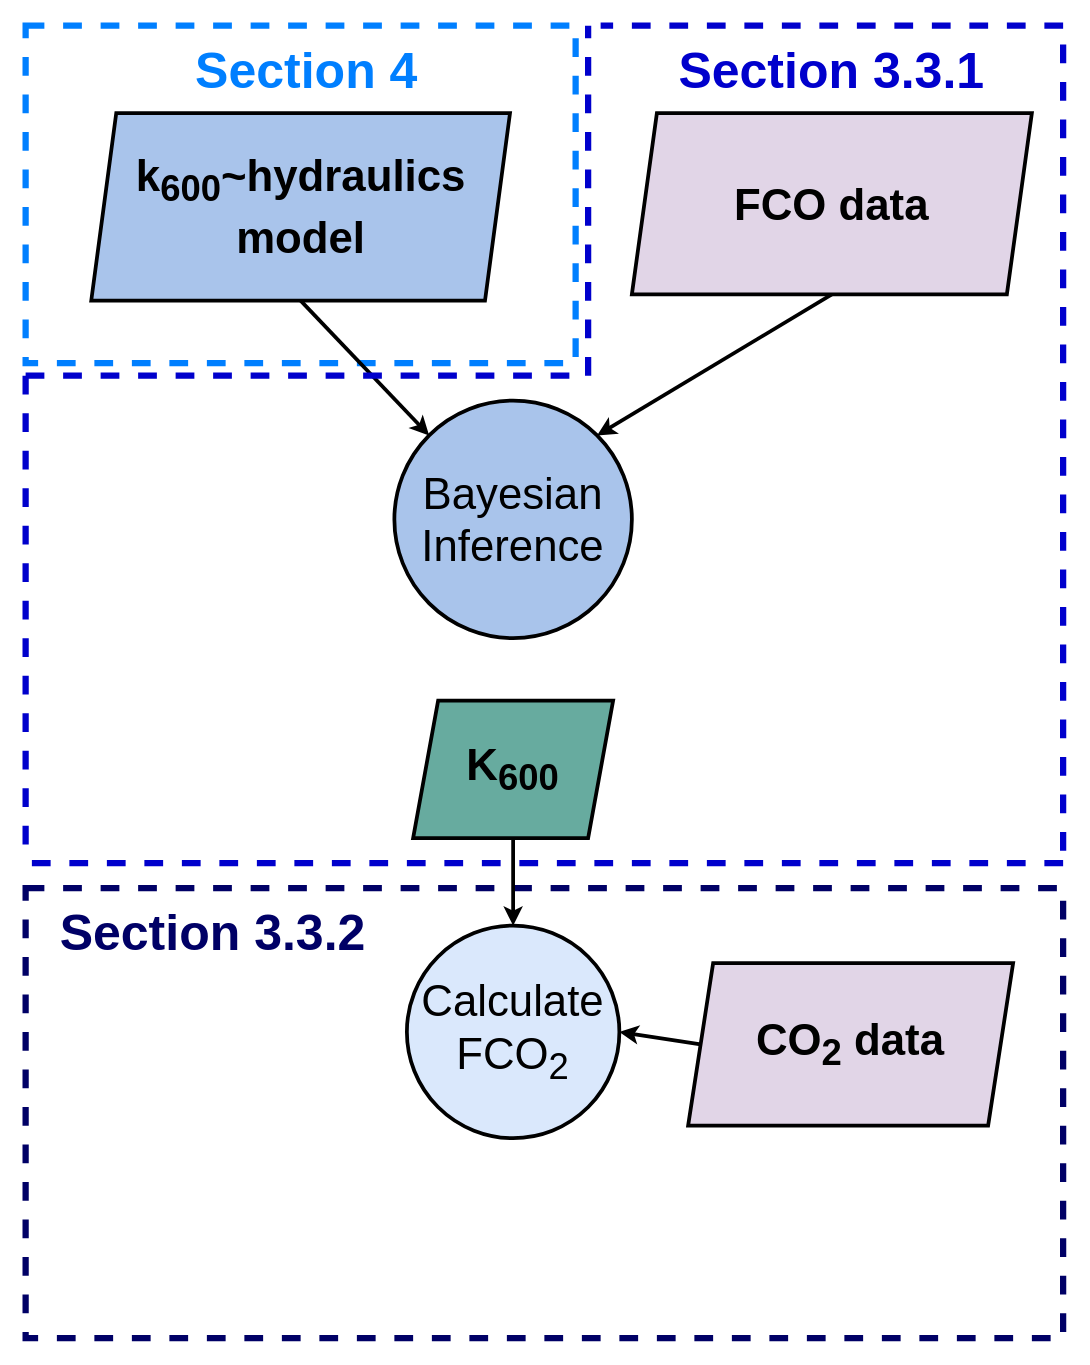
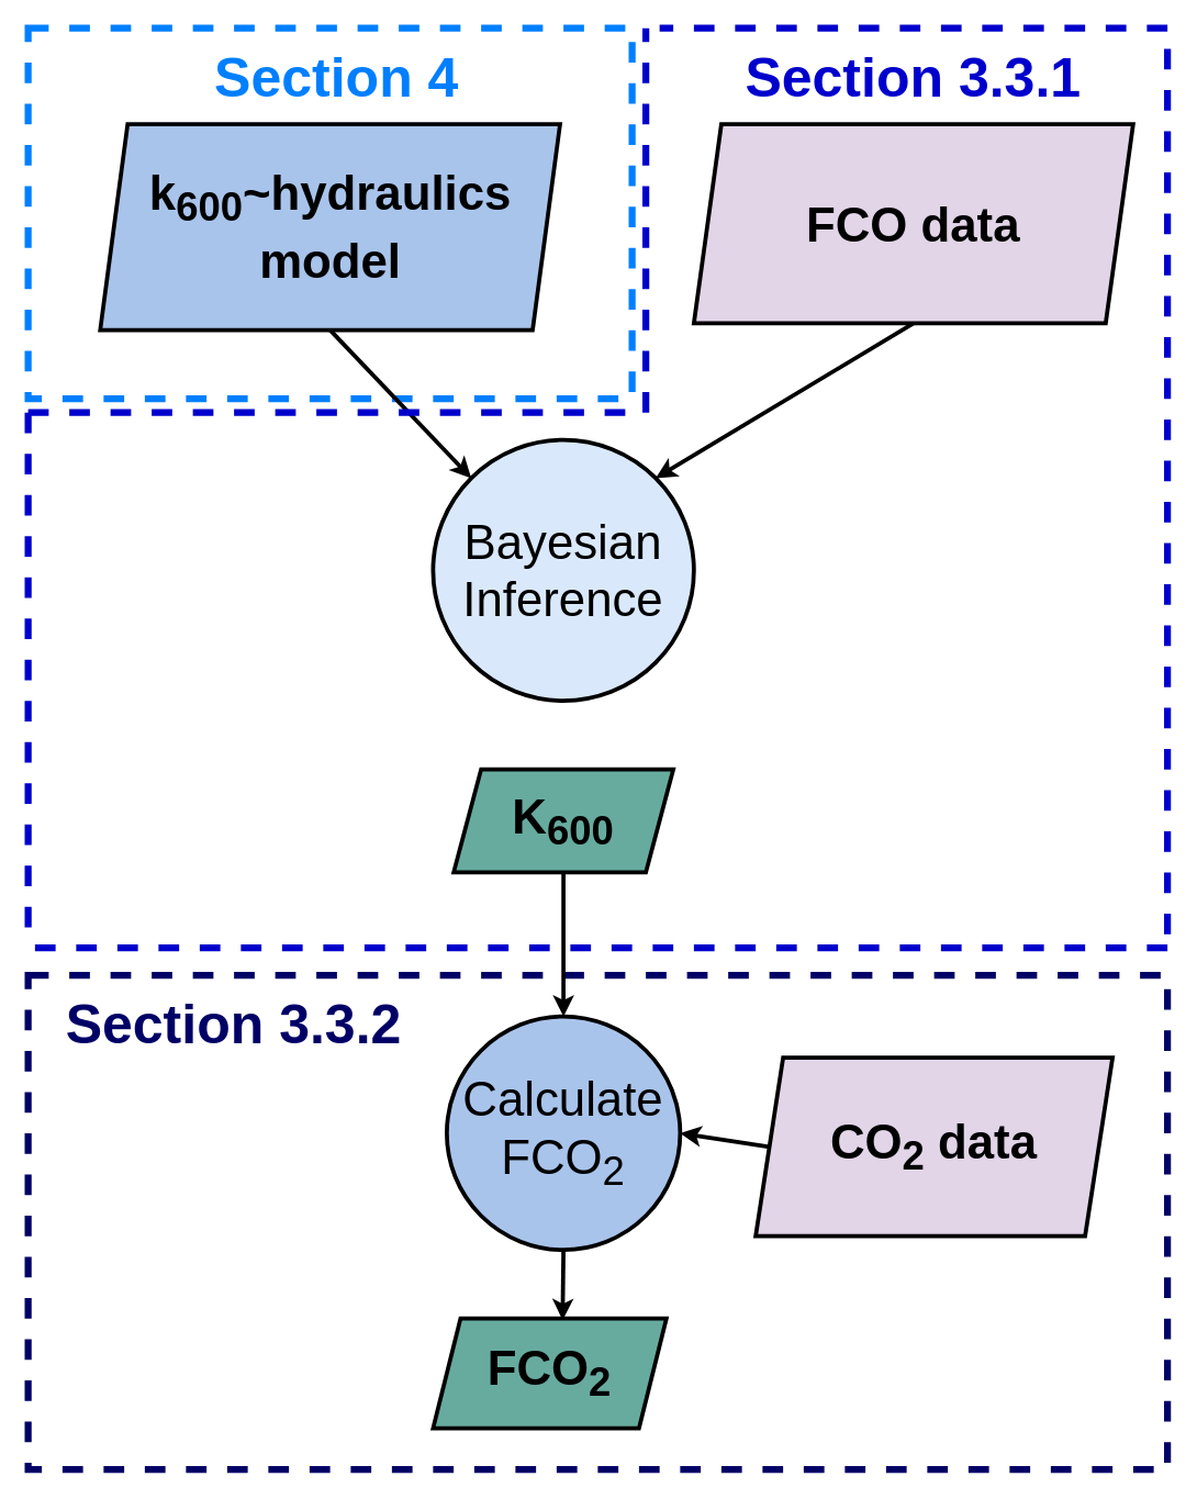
  <mxCell id="0" />
  <mxCell id="1" parent="0" />
  <mxCell id="2" value="" style="rounded=0;whiteSpace=wrap;html=1;fontSize=35;fillColor=none;dashed=1;strokeWidth=5;strokeColor=#000066;" vertex="1" parent="1"><mxGeometry x="20" y="710" width="830" height="360" as="geometry" /></mxCell>
  <mxCell id="3" value="" style="rounded=0;whiteSpace=wrap;html=1;fontSize=35;fillColor=none;dashed=1;strokeWidth=5;strokeColor=#007FFF;" parent="1" vertex="1"><mxGeometry x="20" y="20" width="440" height="270" as="geometry" /></mxCell>
  <mxCell id="4" style="edgeStyle=none;rounded=0;orthogonalLoop=1;jettySize=auto;html=1;exitX=0.5;exitY=1;exitDx=0;exitDy=0;strokeWidth=3;entryX=1;entryY=0;entryDx=0;entryDy=0;" parent="1" source="5" target="6" edge="1"><mxGeometry relative="1" as="geometry"><mxPoint x="710" y="440" as="targetPoint" /></mxGeometry></mxCell>
  <mxCell id="5" value="&lt;b&gt;&lt;font style=&quot;font-size: 35px&quot;&gt;FCO data&lt;/font&gt;&lt;/b&gt;" style="shape=parallelogram;perimeter=parallelogramPerimeter;whiteSpace=wrap;html=1;fixedSize=1;fillColor=#e1d5e7;strokeWidth=3;" parent="1" vertex="1"><mxGeometry x="505" y="90" width="320" height="145" as="geometry" /></mxCell>
- <mxCell id="6" value="&lt;font style=&quot;font-size: 35px&quot;&gt;Bayesian Inference&lt;/font&gt;" style="ellipse;whiteSpace=wrap;html=1;aspect=fixed;strokeWidth=3;fillColor=#a9c4eb;" parent="1" vertex="1"><mxGeometry x="315" y="320" width="190" height="190" as="geometry" /></mxCell>
+ <mxCell id="6" value="&lt;font style=&quot;font-size: 35px&quot;&gt;Bayesian Inference&lt;/font&gt;" style="ellipse;whiteSpace=wrap;html=1;aspect=fixed;strokeWidth=3;fillColor=#dae8fc;" parent="1" vertex="1"><mxGeometry x="315" y="320" width="190" height="190" as="geometry" /></mxCell>
  <mxCell id="7" style="edgeStyle=none;rounded=0;orthogonalLoop=1;jettySize=auto;html=1;exitX=0.5;exitY=1;exitDx=0;exitDy=0;entryX=0.5;entryY=0;entryDx=0;entryDy=0;strokeWidth=3;" parent="1" source="8" target="9" edge="1"><mxGeometry relative="1" as="geometry"><mxPoint x="615" y="835" as="targetPoint" /></mxGeometry></mxCell>
- <mxCell id="8" value="&lt;b&gt;&lt;font style=&quot;font-size: 35px&quot;&gt;K&lt;sub&gt;600&lt;/sub&gt;&lt;/font&gt;&lt;/b&gt;" style="shape=parallelogram;perimeter=parallelogramPerimeter;whiteSpace=wrap;html=1;fixedSize=1;strokeWidth=3;fillColor=#67AB9F;" parent="1" vertex="1"><mxGeometry x="330" y="560" width="160" height="110" as="geometry" /></mxCell>
- <mxCell id="9" value="&lt;font style=&quot;font-size: 35px&quot;&gt;Calculate FCO&lt;sub&gt;2&lt;/sub&gt;&lt;/font&gt;" style="ellipse;whiteSpace=wrap;html=1;aspect=fixed;strokeWidth=3;fillColor=#dae8fc;" parent="1" vertex="1"><mxGeometry x="325" y="740" width="170" height="170" as="geometry" /></mxCell>
+ <mxCell id="8" value="&lt;b&gt;&lt;font style=&quot;font-size: 35px&quot;&gt;K&lt;sub&gt;600&lt;/sub&gt;&lt;/font&gt;&lt;/b&gt;" style="shape=parallelogram;perimeter=parallelogramPerimeter;whiteSpace=wrap;html=1;fixedSize=1;strokeWidth=3;fillColor=#67AB9F;" parent="1" vertex="1"><mxGeometry x="330" y="560" width="160" height="75" as="geometry" /></mxCell>
+ <mxCell id="9" value="&lt;font style=&quot;font-size: 35px&quot;&gt;Calculate FCO&lt;sub&gt;2&lt;/sub&gt;&lt;/font&gt;" style="ellipse;whiteSpace=wrap;html=1;aspect=fixed;strokeWidth=3;fillColor=#a9c4eb;" parent="1" vertex="1"><mxGeometry x="325" y="740" width="170" height="170" as="geometry" /></mxCell>
+ <mxCell id="10" value="&lt;span style=&quot;font-size: 35px&quot;&gt;&lt;b&gt;FCO&lt;sub&gt;2&lt;/sub&gt;&lt;/b&gt;&lt;/span&gt;" style="shape=parallelogram;perimeter=parallelogramPerimeter;whiteSpace=wrap;html=1;fixedSize=1;strokeWidth=3;fillColor=#67AB9F;" parent="1" vertex="1"><mxGeometry x="315" y="960" width="170" height="80" as="geometry" /></mxCell>
  <mxCell id="11" value="&lt;b&gt;&lt;font style=&quot;font-size: 35px&quot;&gt;CO&lt;sub&gt;2&lt;/sub&gt; data&lt;/font&gt;&lt;/b&gt;" style="shape=parallelogram;perimeter=parallelogramPerimeter;whiteSpace=wrap;html=1;fixedSize=1;fillColor=#e1d5e7;strokeWidth=3;" parent="1" vertex="1"><mxGeometry x="550" y="770" width="260" height="130" as="geometry" /></mxCell>
  <mxCell id="12" style="rounded=0;orthogonalLoop=1;jettySize=auto;html=1;strokeWidth=3;entryX=0;entryY=0;entryDx=0;entryDy=0;exitX=0.5;exitY=1;exitDx=0;exitDy=0;" parent="1" source="14" target="6" edge="1"><mxGeometry relative="1" as="geometry"><mxPoint x="170" y="480" as="sourcePoint" /><mxPoint x="170" y="500" as="targetPoint" /></mxGeometry></mxCell>
+ <mxCell id="13" style="edgeStyle=none;rounded=0;orthogonalLoop=1;jettySize=auto;html=1;exitX=0.5;exitY=1;exitDx=0;exitDy=0;strokeWidth=3;entryX=0.555;entryY=0.015;entryDx=0;entryDy=0;entryPerimeter=0;" parent="1" source="9" target="10" edge="1"><mxGeometry relative="1" as="geometry"><mxPoint x="595" y="921.25" as="sourcePoint" /><mxPoint x="500" y="961.33" as="targetPoint" /></mxGeometry></mxCell>
  <mxCell id="14" value="&lt;span style=&quot;font-size: 35px&quot;&gt;&lt;b&gt;k&lt;sub&gt;600&lt;/sub&gt;~hydraulics&lt;br&gt;model&lt;/b&gt;&lt;/span&gt;" style="shape=parallelogram;perimeter=parallelogramPerimeter;whiteSpace=wrap;html=1;fixedSize=1;strokeWidth=3;fillColor=#A9C4EB;" parent="1" vertex="1"><mxGeometry x="72.5" y="90" width="335" height="150" as="geometry" /></mxCell>
  <mxCell id="15" style="edgeStyle=none;rounded=0;orthogonalLoop=1;jettySize=auto;html=1;exitX=0;exitY=0.5;exitDx=0;exitDy=0;strokeWidth=3;entryX=1;entryY=0.5;entryDx=0;entryDy=0;" parent="1" source="11" target="9" edge="1"><mxGeometry relative="1" as="geometry"><mxPoint x="487.175" y="357.825" as="targetPoint" /><mxPoint x="660" y="265" as="sourcePoint" /></mxGeometry></mxCell>
  <mxCell id="16" value="" style="endArrow=none;html=1;rounded=0;dashed=1;strokeWidth=5;strokeColor=#0000CC;" edge="1" parent="1"><mxGeometry width="50" height="50" relative="1" as="geometry"><mxPoint x="850" y="680" as="sourcePoint" /><mxPoint x="850" y="20" as="targetPoint" /></mxGeometry></mxCell>
  <mxCell id="17" value="" style="endArrow=none;html=1;rounded=0;dashed=1;strokeWidth=5;strokeColor=#0000CC;" edge="1" parent="1"><mxGeometry width="50" height="50" relative="1" as="geometry"><mxPoint x="850" y="20" as="sourcePoint" /><mxPoint x="480" y="20" as="targetPoint" /></mxGeometry></mxCell>
  <mxCell id="18" value="" style="endArrow=none;html=1;rounded=0;dashed=1;strokeWidth=5;strokeColor=#0000CC;" edge="1" parent="1"><mxGeometry width="50" height="50" relative="1" as="geometry"><mxPoint x="850" y="690" as="sourcePoint" /><mxPoint x="20" y="690" as="targetPoint" /></mxGeometry></mxCell>
  <mxCell id="19" value="" style="endArrow=none;html=1;rounded=0;dashed=1;strokeWidth=5;strokeColor=#0000CC;" edge="1" parent="1"><mxGeometry width="50" height="50" relative="1" as="geometry"><mxPoint x="20" y="300" as="sourcePoint" /><mxPoint x="20" y="690" as="targetPoint" /></mxGeometry></mxCell>
  <mxCell id="20" value="" style="endArrow=none;html=1;rounded=0;dashed=1;strokeWidth=5;strokeColor=#0000CC;" edge="1" parent="1"><mxGeometry width="50" height="50" relative="1" as="geometry"><mxPoint x="20" y="300" as="sourcePoint" /><mxPoint x="470" y="300" as="targetPoint" /></mxGeometry></mxCell>
  <mxCell id="21" value="" style="endArrow=none;html=1;rounded=0;dashed=1;strokeWidth=5;strokeColor=#0000CC;" edge="1" parent="1"><mxGeometry width="50" height="50" relative="1" as="geometry"><mxPoint x="470" y="300" as="sourcePoint" /><mxPoint x="470" y="20" as="targetPoint" /></mxGeometry></mxCell>
  <mxCell id="22" value="&lt;font style=&quot;font-size: 40px&quot; color=&quot;#007fff&quot;&gt;&lt;b&gt;Section 4&lt;/b&gt;&lt;/font&gt;" style="text;html=1;strokeColor=none;fillColor=none;align=center;verticalAlign=middle;whiteSpace=wrap;rounded=0;dashed=1;" vertex="1" parent="1"><mxGeometry x="150" y="40" width="190" height="30" as="geometry" /></mxCell>
  <mxCell id="23" value="&lt;font style=&quot;font-size: 40px&quot; color=&quot;#0000cc&quot;&gt;&lt;b&gt;Section 3.3.1&lt;/b&gt;&lt;/font&gt;" style="text;html=1;strokeColor=none;fillColor=none;align=center;verticalAlign=middle;whiteSpace=wrap;rounded=0;dashed=1;" vertex="1" parent="1"><mxGeometry x="535" y="40" width="260" height="30" as="geometry" /></mxCell>
  <mxCell id="24" value="&lt;font style=&quot;font-size: 40px&quot; color=&quot;#000066&quot;&gt;&lt;b&gt;Section 3.3.2&lt;/b&gt;&lt;/font&gt;" style="text;html=1;strokeColor=none;fillColor=none;align=center;verticalAlign=middle;whiteSpace=wrap;rounded=0;dashed=1;" vertex="1" parent="1"><mxGeometry x="40" y="730" width="260" height="30" as="geometry" /></mxCell>
